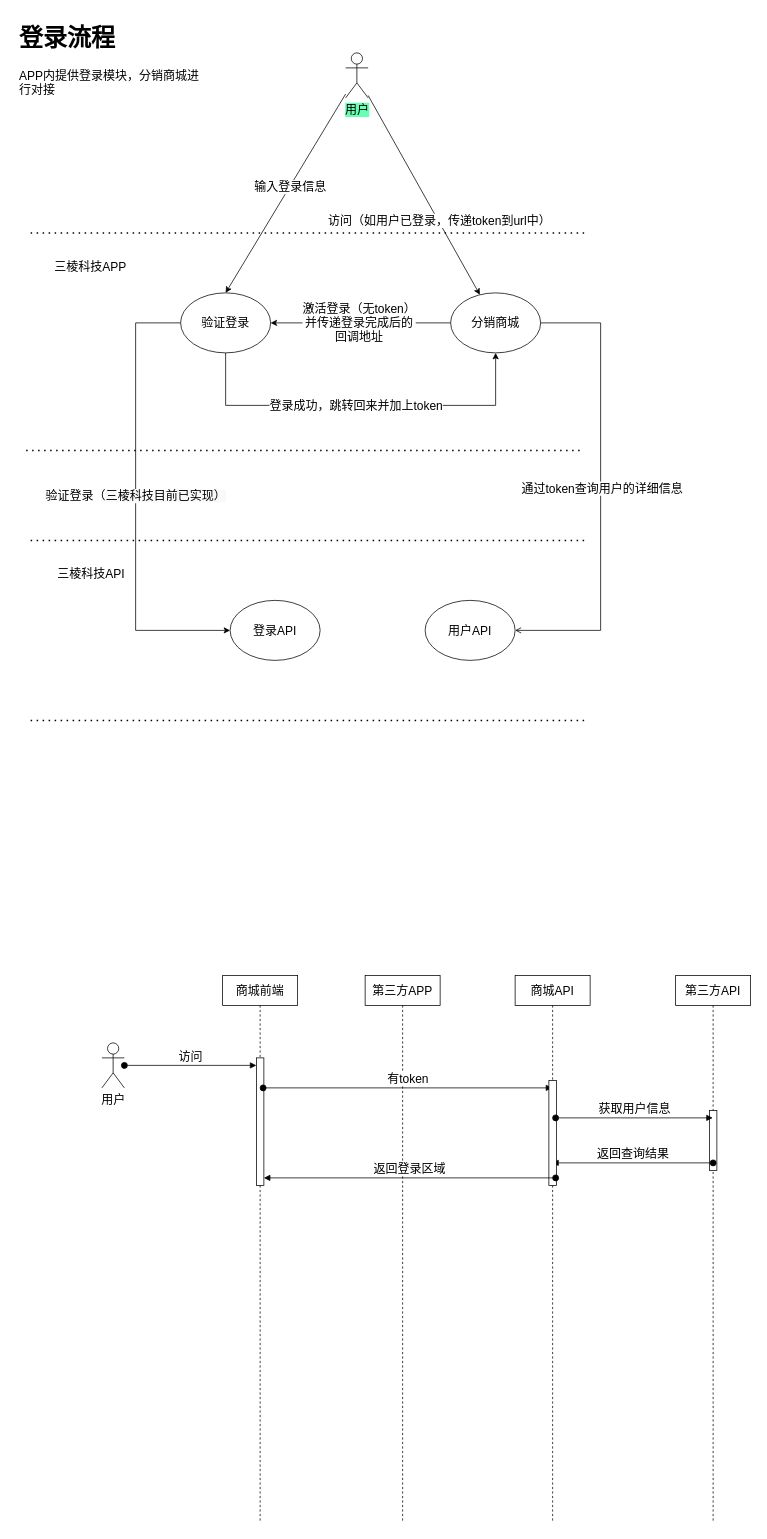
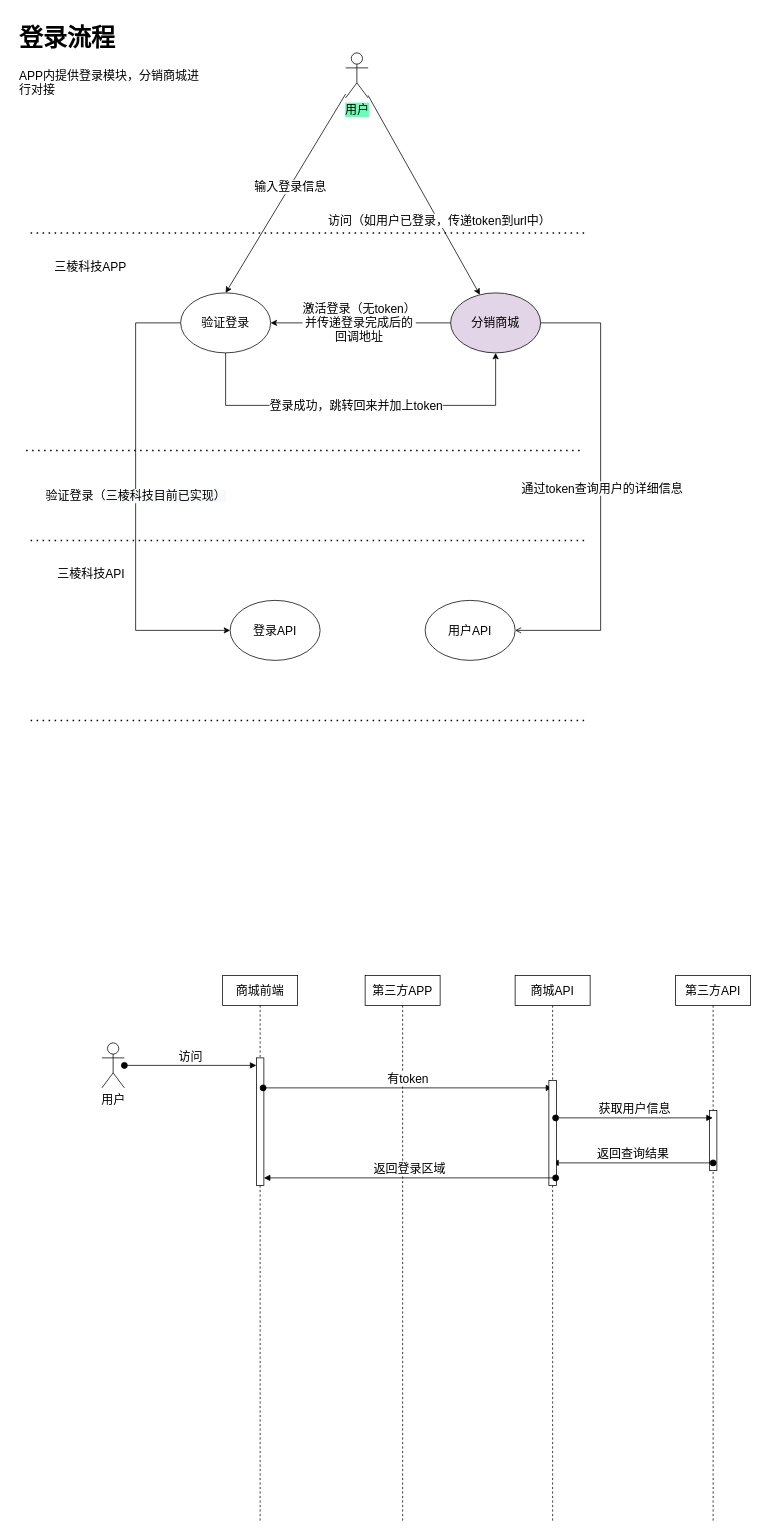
  <mxCell id="0" />
  <mxCell id="1" parent="0" />
  <mxCell id="2" value="" style="endArrow=none;dashed=1;html=1;dashPattern=1 3;strokeWidth=2;" edge="1" parent="1"><mxGeometry width="50" height="50" relative="1" as="geometry"><mxPoint x="40" y="310" as="sourcePoint" /><mxPoint x="780" y="310" as="targetPoint" /></mxGeometry></mxCell>
  <mxCell id="3" value="三棱科技APP" style="text;html=1;strokeColor=none;fillColor=none;align=center;verticalAlign=middle;whiteSpace=wrap;rounded=0;fontSize=16;" vertex="1" parent="1"><mxGeometry x="50" y="340" width="140" height="30" as="geometry" /></mxCell>
  <mxCell id="4" style="edgeStyle=orthogonalEdgeStyle;rounded=0;orthogonalLoop=1;jettySize=auto;html=1;exitX=0.5;exitY=1;exitDx=0;exitDy=0;entryX=0.5;entryY=1;entryDx=0;entryDy=0;fontSize=16;" edge="1" parent="1" source="8" target="18"><mxGeometry relative="1" as="geometry"><Array as="points"><mxPoint x="300" y="540" /><mxPoint x="660" y="540" /></Array></mxGeometry></mxCell>
  <mxCell id="5" value="登录成功，跳转回来并加上token" style="edgeLabel;html=1;align=center;verticalAlign=middle;resizable=0;points=[];fontSize=16;" vertex="1" connectable="0" parent="4"><mxGeometry x="-0.028" relative="1" as="geometry"><mxPoint as="offset" /></mxGeometry></mxCell>
  <mxCell id="6" style="edgeStyle=orthogonalEdgeStyle;rounded=0;orthogonalLoop=1;jettySize=auto;html=1;exitX=0;exitY=0.5;exitDx=0;exitDy=0;entryX=0;entryY=0.5;entryDx=0;entryDy=0;fontSize=16;" edge="1" parent="1" source="8" target="25"><mxGeometry relative="1" as="geometry"><Array as="points"><mxPoint x="180" y="430" /><mxPoint x="180" y="840" /></Array></mxGeometry></mxCell>
  <mxCell id="7" value="验证登录（&lt;span style=&quot;background-color: rgb(248 , 249 , 250)&quot;&gt;三棱科技目前已实现）&lt;/span&gt;" style="edgeLabel;html=1;align=center;verticalAlign=middle;resizable=0;points=[];fontSize=16;rotation=0;" vertex="1" connectable="0" parent="6"><mxGeometry x="-0.104" y="-1" relative="1" as="geometry"><mxPoint y="23" as="offset" /></mxGeometry></mxCell>
  <mxCell id="8" value="验证登录" style="ellipse;whiteSpace=wrap;html=1;fontSize=16;" vertex="1" parent="1"><mxGeometry x="240" y="390" width="120" height="80" as="geometry" /></mxCell>
  <mxCell id="9" style="rounded=0;orthogonalLoop=1;jettySize=auto;html=1;fontSize=16;" edge="1" parent="1" source="13" target="18"><mxGeometry relative="1" as="geometry" /></mxCell>
  <mxCell id="10" value="访问（如用户已登录，传递token到url中）" style="edgeLabel;html=1;align=center;verticalAlign=middle;resizable=0;points=[];fontSize=16;" vertex="1" connectable="0" parent="9"><mxGeometry x="-0.031" relative="1" as="geometry"><mxPoint x="22.19" y="37.95" as="offset" /></mxGeometry></mxCell>
  <mxCell id="11" style="edgeStyle=none;rounded=0;orthogonalLoop=1;jettySize=auto;html=1;entryX=0.5;entryY=0;entryDx=0;entryDy=0;fontSize=16;" edge="1" parent="1" source="13" target="8"><mxGeometry relative="1" as="geometry" /></mxCell>
  <mxCell id="12" value="输入登录信息" style="edgeLabel;html=1;align=center;verticalAlign=middle;resizable=0;points=[];fontSize=16;" vertex="1" connectable="0" parent="11"><mxGeometry x="-0.07" relative="1" as="geometry"><mxPoint as="offset" /></mxGeometry></mxCell>
  <mxCell id="13" value="用户" style="shape=umlActor;verticalLabelPosition=bottom;verticalAlign=top;html=1;outlineConnect=0;fontSize=16;labelBackgroundColor=#66FFB3;" vertex="1" parent="1"><mxGeometry x="460" y="70" width="30" height="60" as="geometry" /></mxCell>
  <mxCell id="14" style="edgeStyle=none;rounded=0;orthogonalLoop=1;jettySize=auto;html=1;exitX=0;exitY=0.5;exitDx=0;exitDy=0;fontSize=16;" edge="1" parent="1" source="18" target="8"><mxGeometry relative="1" as="geometry" /></mxCell>
  <mxCell id="15" value="激活登录（无token）&lt;br&gt;并传递登录完成后的&lt;br&gt;回调地址" style="edgeLabel;html=1;align=center;verticalAlign=middle;resizable=0;points=[];fontSize=16;" vertex="1" connectable="0" parent="14"><mxGeometry x="0.025" y="-1" relative="1" as="geometry"><mxPoint as="offset" /></mxGeometry></mxCell>
  <mxCell id="16" style="edgeStyle=orthogonalEdgeStyle;rounded=0;orthogonalLoop=1;jettySize=auto;html=1;exitX=1;exitY=0.5;exitDx=0;exitDy=0;entryX=1;entryY=0.5;entryDx=0;entryDy=0;fontSize=16;endArrow=open;" edge="1" parent="1" source="18" target="24"><mxGeometry relative="1" as="geometry"><Array as="points"><mxPoint x="800" y="430" /><mxPoint x="800" y="840" /></Array></mxGeometry></mxCell>
  <mxCell id="17" value="通过token查询用户的详细信息" style="edgeLabel;html=1;align=center;verticalAlign=middle;resizable=0;points=[];fontSize=16;rotation=0;" vertex="1" connectable="0" parent="16"><mxGeometry x="0.077" y="1" relative="1" as="geometry"><mxPoint y="-25" as="offset" /></mxGeometry></mxCell>
- <mxCell id="18" value="分销商城" style="ellipse;whiteSpace=wrap;html=1;fontSize=16;" vertex="1" parent="1"><mxGeometry x="600" y="390" width="120" height="80" as="geometry" /></mxCell>
+ <mxCell id="18" value="分销商城" style="ellipse;whiteSpace=wrap;html=1;fontSize=16;fillColor=#e1d5e7;" vertex="1" parent="1"><mxGeometry x="600" y="390" width="120" height="80" as="geometry" /></mxCell>
  <mxCell id="19" value="" style="endArrow=none;dashed=1;html=1;dashPattern=1 3;strokeWidth=2;" edge="1" parent="1"><mxGeometry width="50" height="50" relative="1" as="geometry"><mxPoint x="34" y="600" as="sourcePoint" /><mxPoint x="774" y="600" as="targetPoint" /></mxGeometry></mxCell>
  <mxCell id="20" value="&lt;h1&gt;登录流程&lt;/h1&gt;&lt;p&gt;APP内提供登录模块，分销商城进行对接&lt;/p&gt;" style="text;html=1;strokeColor=none;fillColor=none;spacing=5;spacingTop=-20;whiteSpace=wrap;overflow=hidden;rounded=0;fontSize=16;" vertex="1" parent="1"><mxGeometry x="20" y="20" width="260" height="150" as="geometry" /></mxCell>
  <mxCell id="21" value="" style="endArrow=none;dashed=1;html=1;dashPattern=1 3;strokeWidth=2;" edge="1" parent="1"><mxGeometry width="50" height="50" relative="1" as="geometry"><mxPoint x="40" y="720" as="sourcePoint" /><mxPoint x="780" y="720" as="targetPoint" /></mxGeometry></mxCell>
  <mxCell id="22" value="" style="endArrow=none;dashed=1;html=1;dashPattern=1 3;strokeWidth=2;" edge="1" parent="1"><mxGeometry width="50" height="50" relative="1" as="geometry"><mxPoint x="40" y="960" as="sourcePoint" /><mxPoint x="780" y="960" as="targetPoint" /></mxGeometry></mxCell>
  <mxCell id="23" value="三棱科技API" style="text;html=1;strokeColor=none;fillColor=none;align=center;verticalAlign=middle;whiteSpace=wrap;rounded=0;fontSize=16;" vertex="1" parent="1"><mxGeometry x="56" y="750" width="130" height="30" as="geometry" /></mxCell>
  <mxCell id="24" value="用户API" style="ellipse;whiteSpace=wrap;html=1;fontSize=16;" vertex="1" parent="1"><mxGeometry x="566" y="800" width="120" height="80" as="geometry" /></mxCell>
  <mxCell id="25" value="登录API" style="ellipse;whiteSpace=wrap;html=1;fontSize=16;" vertex="1" parent="1"><mxGeometry x="306" y="800" width="120" height="80" as="geometry" /></mxCell>
  <mxCell id="26" value="第三方APP" style="shape=umlLifeline;perimeter=lifelinePerimeter;whiteSpace=wrap;html=1;container=1;collapsible=0;recursiveResize=0;outlineConnect=0;labelBackgroundColor=none;fontSize=16;" vertex="1" parent="1"><mxGeometry x="486" y="1300" width="100" height="730" as="geometry" /></mxCell>
  <mxCell id="27" value="第三方API" style="shape=umlLifeline;perimeter=lifelinePerimeter;whiteSpace=wrap;html=1;container=1;collapsible=0;recursiveResize=0;outlineConnect=0;labelBackgroundColor=none;fontSize=16;" vertex="1" parent="1"><mxGeometry x="900" y="1300" width="100" height="730" as="geometry" /></mxCell>
  <mxCell id="28" value="" style="html=1;points=[];perimeter=orthogonalPerimeter;labelBackgroundColor=none;fontSize=16;" vertex="1" parent="27"><mxGeometry x="45" y="180" width="10" height="80" as="geometry" /></mxCell>
  <mxCell id="29" value="返回查询结果" style="html=1;verticalAlign=bottom;startArrow=oval;startFill=1;endArrow=block;startSize=8;fontSize=16;" edge="1" parent="27" target="33"><mxGeometry width="60" relative="1" as="geometry"><mxPoint x="50" y="250" as="sourcePoint" /><mxPoint x="110" y="250" as="targetPoint" /></mxGeometry></mxCell>
  <mxCell id="30" value="商城前端" style="shape=umlLifeline;perimeter=lifelinePerimeter;whiteSpace=wrap;html=1;container=1;collapsible=0;recursiveResize=0;outlineConnect=0;labelBackgroundColor=none;fontSize=16;" vertex="1" parent="1"><mxGeometry x="296" y="1300" width="100" height="730" as="geometry" /></mxCell>
  <mxCell id="31" value="" style="html=1;points=[];perimeter=orthogonalPerimeter;labelBackgroundColor=none;fontSize=16;" vertex="1" parent="30"><mxGeometry x="45" y="110" width="10" height="170" as="geometry" /></mxCell>
  <mxCell id="32" value="有token" style="html=1;verticalAlign=bottom;startArrow=oval;startFill=1;endArrow=block;startSize=8;fontSize=16;" edge="1" parent="30" target="33"><mxGeometry width="60" relative="1" as="geometry"><mxPoint x="54" y="150" as="sourcePoint" /><mxPoint x="114" y="150" as="targetPoint" /></mxGeometry></mxCell>
  <mxCell id="33" value="商城API" style="shape=umlLifeline;perimeter=lifelinePerimeter;whiteSpace=wrap;html=1;container=1;collapsible=0;recursiveResize=0;outlineConnect=0;labelBackgroundColor=none;fontSize=16;" vertex="1" parent="1"><mxGeometry x="686" y="1300" width="100" height="730" as="geometry" /></mxCell>
  <mxCell id="34" value="" style="html=1;points=[];perimeter=orthogonalPerimeter;labelBackgroundColor=none;fontSize=16;" vertex="1" parent="33"><mxGeometry x="45" y="140" width="10" height="140" as="geometry" /></mxCell>
  <mxCell id="35" value="获取用户信息" style="html=1;verticalAlign=bottom;startArrow=oval;startFill=1;endArrow=block;startSize=8;fontSize=16;" edge="1" parent="33" target="27"><mxGeometry width="60" relative="1" as="geometry"><mxPoint x="54" y="190" as="sourcePoint" /><mxPoint x="114" y="190" as="targetPoint" /></mxGeometry></mxCell>
  <mxCell id="36" value="返回登录区域" style="html=1;verticalAlign=bottom;startArrow=oval;startFill=1;endArrow=block;startSize=8;fontSize=16;" edge="1" parent="33" target="31"><mxGeometry width="60" relative="1" as="geometry"><mxPoint x="54" y="270" as="sourcePoint" /><mxPoint x="114" y="270" as="targetPoint" /></mxGeometry></mxCell>
  <mxCell id="37" value="用户" style="shape=umlActor;verticalLabelPosition=bottom;verticalAlign=top;html=1;outlineConnect=0;labelBackgroundColor=none;fontSize=16;" vertex="1" parent="1"><mxGeometry x="135" y="1390" width="30" height="60" as="geometry" /></mxCell>
  <mxCell id="38" value="访问" style="html=1;verticalAlign=bottom;startArrow=oval;endArrow=block;startSize=8;fontSize=16;" edge="1" target="31" parent="1" source="37"><mxGeometry relative="1" as="geometry"><mxPoint x="180" y="1410" as="sourcePoint" /></mxGeometry></mxCell>
